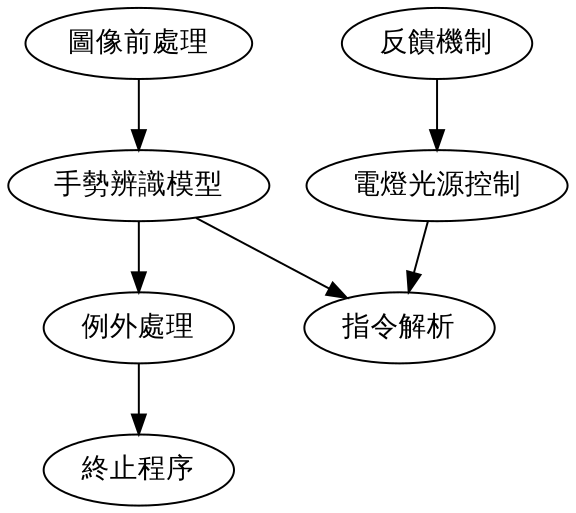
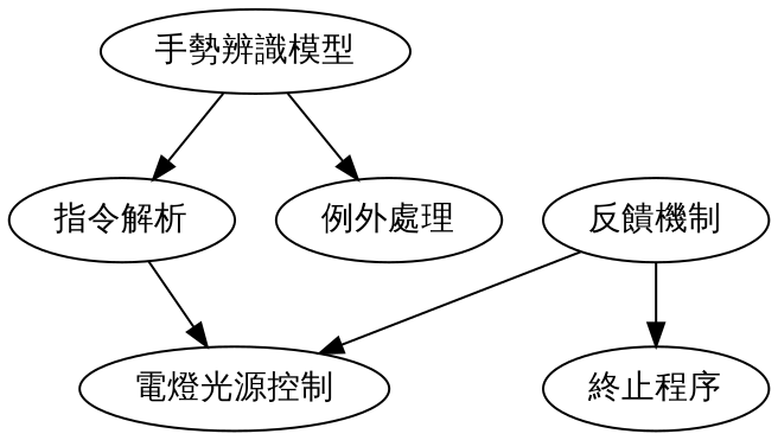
  digraph {
    fontname="Liberation Serif"
    node [fontname="Liberation Serif"]
    edge [fontname="Liberation Serif"]
-   n1 [label="圖像前處理"]
    n2 [label="手勢辨識模型"]
    n3 [label="指令解析"]
    n4 [label="例外處理"]
    n5 [label="電燈光源控制"]
    n6 [label="終止程序"]
    n7 [label="反饋機制"]
-   n1 -> n2
    n2 -> n3
    n2 -> n4
-   n5 -> n3
-   n4 -> n6
+   n3 -> n5
+   n7 -> n6
    n7 -> n5
  }
